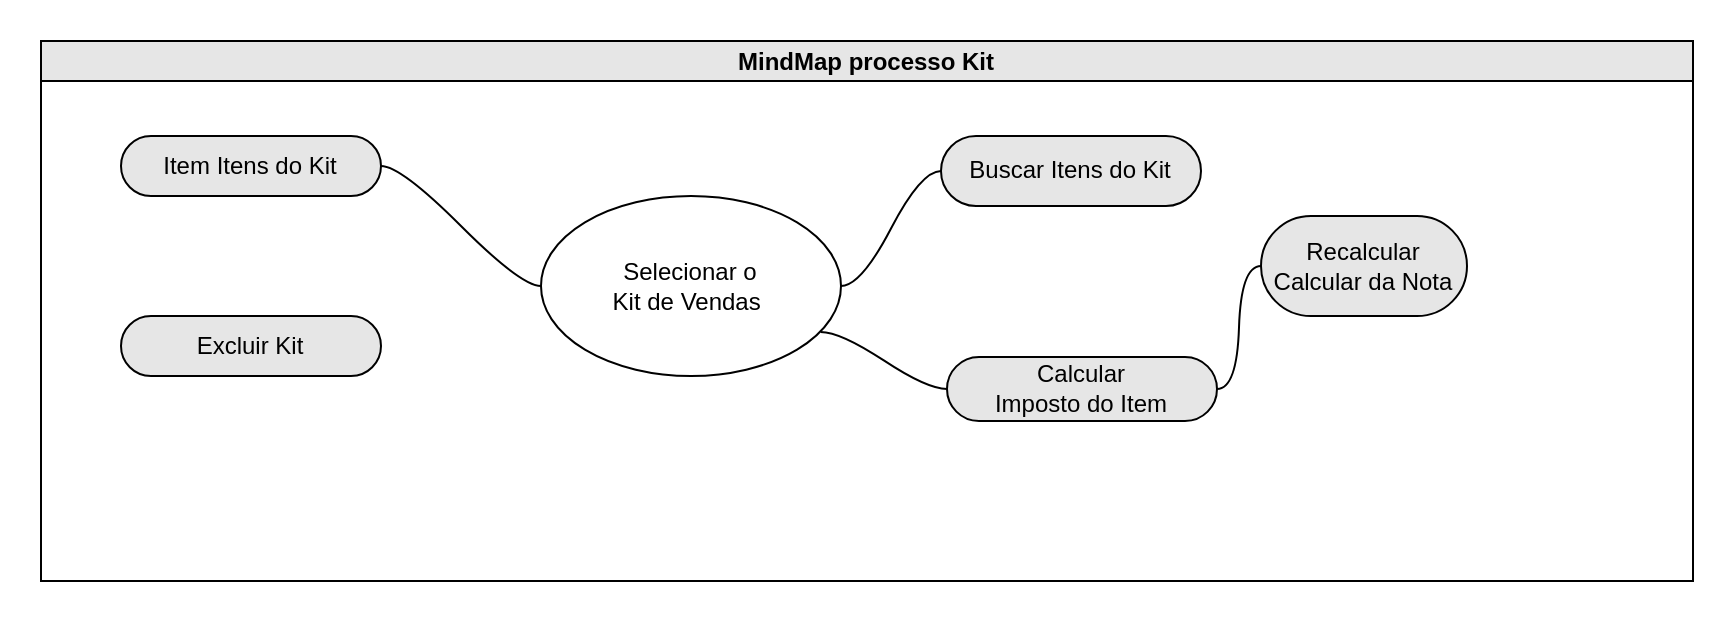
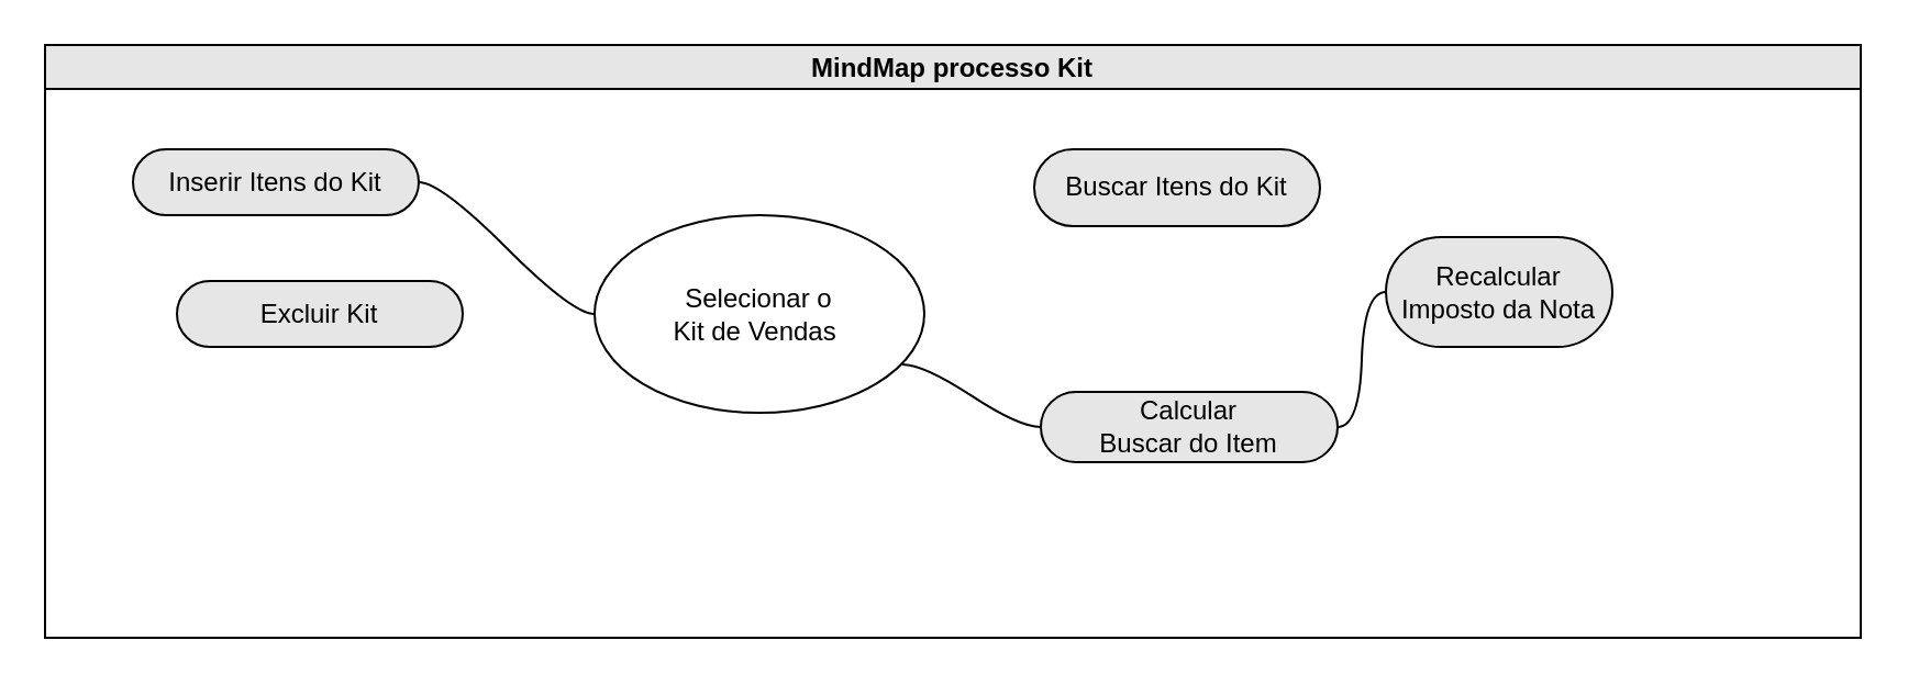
  <mxCell id="0" />
  <mxCell id="1" parent="0" />
  <mxCell id="2" value="MindMap processo Kit" style="swimlane;startSize=20;horizontal=1;containerType=tree;fillStyle=auto;fillColor=#e6e6e6;" vertex="1" parent="1"><mxGeometry x="20" y="20" width="826" height="270" as="geometry" /></mxCell>
- <mxCell id="3" value="" style="edgeStyle=entityRelationEdgeStyle;startArrow=none;endArrow=none;segment=10;curved=1;rounded=0;entryX=0;entryY=0.5;entryDx=0;entryDy=0;" edge="1" parent="2" source="5" target="6"><mxGeometry relative="1" as="geometry" /></mxCell>
  <mxCell id="4" value="" style="edgeStyle=entityRelationEdgeStyle;startArrow=none;endArrow=none;segment=10;curved=1;rounded=0;" edge="1" parent="2" source="5" target="7"><mxGeometry relative="1" as="geometry" /></mxCell>
  <mxCell id="5" value="Selecionar o &lt;br&gt;Kit de Vendas&amp;nbsp;" style="ellipse;whiteSpace=wrap;html=1;align=center;treeFolding=1;treeMoving=1;newEdgeStyle={&quot;edgeStyle&quot;:&quot;entityRelationEdgeStyle&quot;,&quot;startArrow&quot;:&quot;none&quot;,&quot;endArrow&quot;:&quot;none&quot;,&quot;segment&quot;:10,&quot;curved&quot;:1,&quot;sourcePerimeterSpacing&quot;:0,&quot;targetPerimeterSpacing&quot;:0};fillStyle=auto;" vertex="1" parent="2"><mxGeometry x="250" y="77.5" width="150" height="90" as="geometry" /></mxCell>
  <mxCell id="6" value="Buscar Itens do Kit" style="whiteSpace=wrap;html=1;rounded=1;arcSize=50;align=center;verticalAlign=middle;strokeWidth=1;autosize=1;spacing=4;treeFolding=1;treeMoving=1;newEdgeStyle={&quot;edgeStyle&quot;:&quot;entityRelationEdgeStyle&quot;,&quot;startArrow&quot;:&quot;none&quot;,&quot;endArrow&quot;:&quot;none&quot;,&quot;segment&quot;:10,&quot;curved&quot;:1,&quot;sourcePerimeterSpacing&quot;:0,&quot;targetPerimeterSpacing&quot;:0};fillStyle=auto;fillColor=#e6e6e6;" vertex="1" parent="2"><mxGeometry x="450" y="47.5" width="130" height="35" as="geometry" /></mxCell>
- <mxCell id="7" value="Item Itens do Kit" style="whiteSpace=wrap;html=1;rounded=1;arcSize=50;align=center;verticalAlign=middle;strokeWidth=1;autosize=1;spacing=4;treeFolding=1;treeMoving=1;newEdgeStyle={&quot;edgeStyle&quot;:&quot;entityRelationEdgeStyle&quot;,&quot;startArrow&quot;:&quot;none&quot;,&quot;endArrow&quot;:&quot;none&quot;,&quot;segment&quot;:10,&quot;curved&quot;:1,&quot;sourcePerimeterSpacing&quot;:0,&quot;targetPerimeterSpacing&quot;:0};fillStyle=auto;fillColor=#e6e6e6;" vertex="1" parent="2"><mxGeometry x="40" y="47.5" width="130" height="30" as="geometry" /></mxCell>
- <mxCell id="8" value="&lt;span style=&quot;font-weight: normal;&quot;&gt;Calcular &lt;br&gt;Imposto do Item&lt;/span&gt;" style="whiteSpace=wrap;html=1;rounded=1;arcSize=50;align=center;verticalAlign=middle;strokeWidth=1;autosize=1;spacing=4;treeFolding=1;treeMoving=1;newEdgeStyle={&quot;edgeStyle&quot;:&quot;entityRelationEdgeStyle&quot;,&quot;startArrow&quot;:&quot;none&quot;,&quot;endArrow&quot;:&quot;none&quot;,&quot;segment&quot;:10,&quot;curved&quot;:1,&quot;sourcePerimeterSpacing&quot;:0,&quot;targetPerimeterSpacing&quot;:0};sketch=0;fillStyle=auto;strokeColor=default;fillColor=#e6e6e6;gradientColor=none;fontStyle=1" vertex="1" parent="2"><mxGeometry x="453" y="158" width="135" height="32" as="geometry" /></mxCell>
+ <mxCell id="7" value="Inserir Itens do Kit" style="whiteSpace=wrap;html=1;rounded=1;arcSize=50;align=center;verticalAlign=middle;strokeWidth=1;autosize=1;spacing=4;treeFolding=1;treeMoving=1;newEdgeStyle={&quot;edgeStyle&quot;:&quot;entityRelationEdgeStyle&quot;,&quot;startArrow&quot;:&quot;none&quot;,&quot;endArrow&quot;:&quot;none&quot;,&quot;segment&quot;:10,&quot;curved&quot;:1,&quot;sourcePerimeterSpacing&quot;:0,&quot;targetPerimeterSpacing&quot;:0};fillStyle=auto;fillColor=#e6e6e6;" vertex="1" parent="2"><mxGeometry x="40" y="47.5" width="130" height="30" as="geometry" /></mxCell>
+ <mxCell id="8" value="&lt;span style=&quot;font-weight: normal;&quot;&gt;Calcular &lt;br&gt;Buscar do Item&lt;/span&gt;" style="whiteSpace=wrap;html=1;rounded=1;arcSize=50;align=center;verticalAlign=middle;strokeWidth=1;autosize=1;spacing=4;treeFolding=1;treeMoving=1;newEdgeStyle={&quot;edgeStyle&quot;:&quot;entityRelationEdgeStyle&quot;,&quot;startArrow&quot;:&quot;none&quot;,&quot;endArrow&quot;:&quot;none&quot;,&quot;segment&quot;:10,&quot;curved&quot;:1,&quot;sourcePerimeterSpacing&quot;:0,&quot;targetPerimeterSpacing&quot;:0};sketch=0;fillStyle=auto;strokeColor=default;fillColor=#e6e6e6;gradientColor=none;fontStyle=1" vertex="1" parent="2"><mxGeometry x="453" y="158" width="135" height="32" as="geometry" /></mxCell>
  <mxCell id="9" value="" style="edgeStyle=entityRelationEdgeStyle;startArrow=none;endArrow=none;segment=10;curved=1;sourcePerimeterSpacing=0;targetPerimeterSpacing=0;rounded=0;exitX=0.932;exitY=0.755;exitDx=0;exitDy=0;exitPerimeter=0;labelBorderColor=none;" edge="1" target="8" parent="2" source="5"><mxGeometry relative="1" as="geometry"><mxPoint x="380" y="151" as="sourcePoint" /></mxGeometry></mxCell>
- <mxCell id="10" value="Recalcular &lt;br&gt;Calcular da Nota" style="whiteSpace=wrap;html=1;rounded=1;arcSize=50;align=center;verticalAlign=middle;strokeWidth=1;autosize=1;spacing=4;treeFolding=1;treeMoving=1;newEdgeStyle={&quot;edgeStyle&quot;:&quot;entityRelationEdgeStyle&quot;,&quot;startArrow&quot;:&quot;none&quot;,&quot;endArrow&quot;:&quot;none&quot;,&quot;segment&quot;:10,&quot;curved&quot;:1,&quot;sourcePerimeterSpacing&quot;:0,&quot;targetPerimeterSpacing&quot;:0};sketch=0;fillStyle=auto;strokeColor=default;fillColor=#e6e6e6;gradientColor=none;" vertex="1" parent="2"><mxGeometry x="610" y="87.5" width="103" height="50" as="geometry" /></mxCell>
+ <mxCell id="10" value="Recalcular &lt;br&gt;Imposto da Nota" style="whiteSpace=wrap;html=1;rounded=1;arcSize=50;align=center;verticalAlign=middle;strokeWidth=1;autosize=1;spacing=4;treeFolding=1;treeMoving=1;newEdgeStyle={&quot;edgeStyle&quot;:&quot;entityRelationEdgeStyle&quot;,&quot;startArrow&quot;:&quot;none&quot;,&quot;endArrow&quot;:&quot;none&quot;,&quot;segment&quot;:10,&quot;curved&quot;:1,&quot;sourcePerimeterSpacing&quot;:0,&quot;targetPerimeterSpacing&quot;:0};sketch=0;fillStyle=auto;strokeColor=default;fillColor=#e6e6e6;gradientColor=none;" vertex="1" parent="2"><mxGeometry x="610" y="87.5" width="103" height="50" as="geometry" /></mxCell>
  <mxCell id="11" value="" style="edgeStyle=entityRelationEdgeStyle;startArrow=none;endArrow=none;segment=10;curved=1;sourcePerimeterSpacing=0;targetPerimeterSpacing=0;rounded=0;" edge="1" target="10" parent="2" source="8"><mxGeometry relative="1" as="geometry"><mxPoint x="179.3" y="141.41" as="sourcePoint" /></mxGeometry></mxCell>
- <mxCell id="12" value="Excluir Kit" style="whiteSpace=wrap;html=1;rounded=1;arcSize=50;align=center;verticalAlign=middle;strokeWidth=1;autosize=1;spacing=4;treeFolding=1;treeMoving=1;newEdgeStyle={&quot;edgeStyle&quot;:&quot;entityRelationEdgeStyle&quot;,&quot;startArrow&quot;:&quot;none&quot;,&quot;endArrow&quot;:&quot;none&quot;,&quot;segment&quot;:10,&quot;curved&quot;:1,&quot;sourcePerimeterSpacing&quot;:0,&quot;targetPerimeterSpacing&quot;:0};sketch=0;fillStyle=auto;strokeColor=default;fillColor=#e6e6e6;gradientColor=none;" vertex="1" parent="2"><mxGeometry x="40" y="137.5" width="130" height="30" as="geometry" /></mxCell>
+ <mxCell id="12" value="Excluir Kit" style="whiteSpace=wrap;html=1;rounded=1;arcSize=50;align=center;verticalAlign=middle;strokeWidth=1;autosize=1;spacing=4;treeFolding=1;treeMoving=1;newEdgeStyle={&quot;edgeStyle&quot;:&quot;entityRelationEdgeStyle&quot;,&quot;startArrow&quot;:&quot;none&quot;,&quot;endArrow&quot;:&quot;none&quot;,&quot;segment&quot;:10,&quot;curved&quot;:1,&quot;sourcePerimeterSpacing&quot;:0,&quot;targetPerimeterSpacing&quot;:0};sketch=0;fillStyle=auto;strokeColor=default;fillColor=#e6e6e6;gradientColor=none;" vertex="1" parent="2"><mxGeometry x="60" y="107.5" width="130" height="30" as="geometry" /></mxCell>
